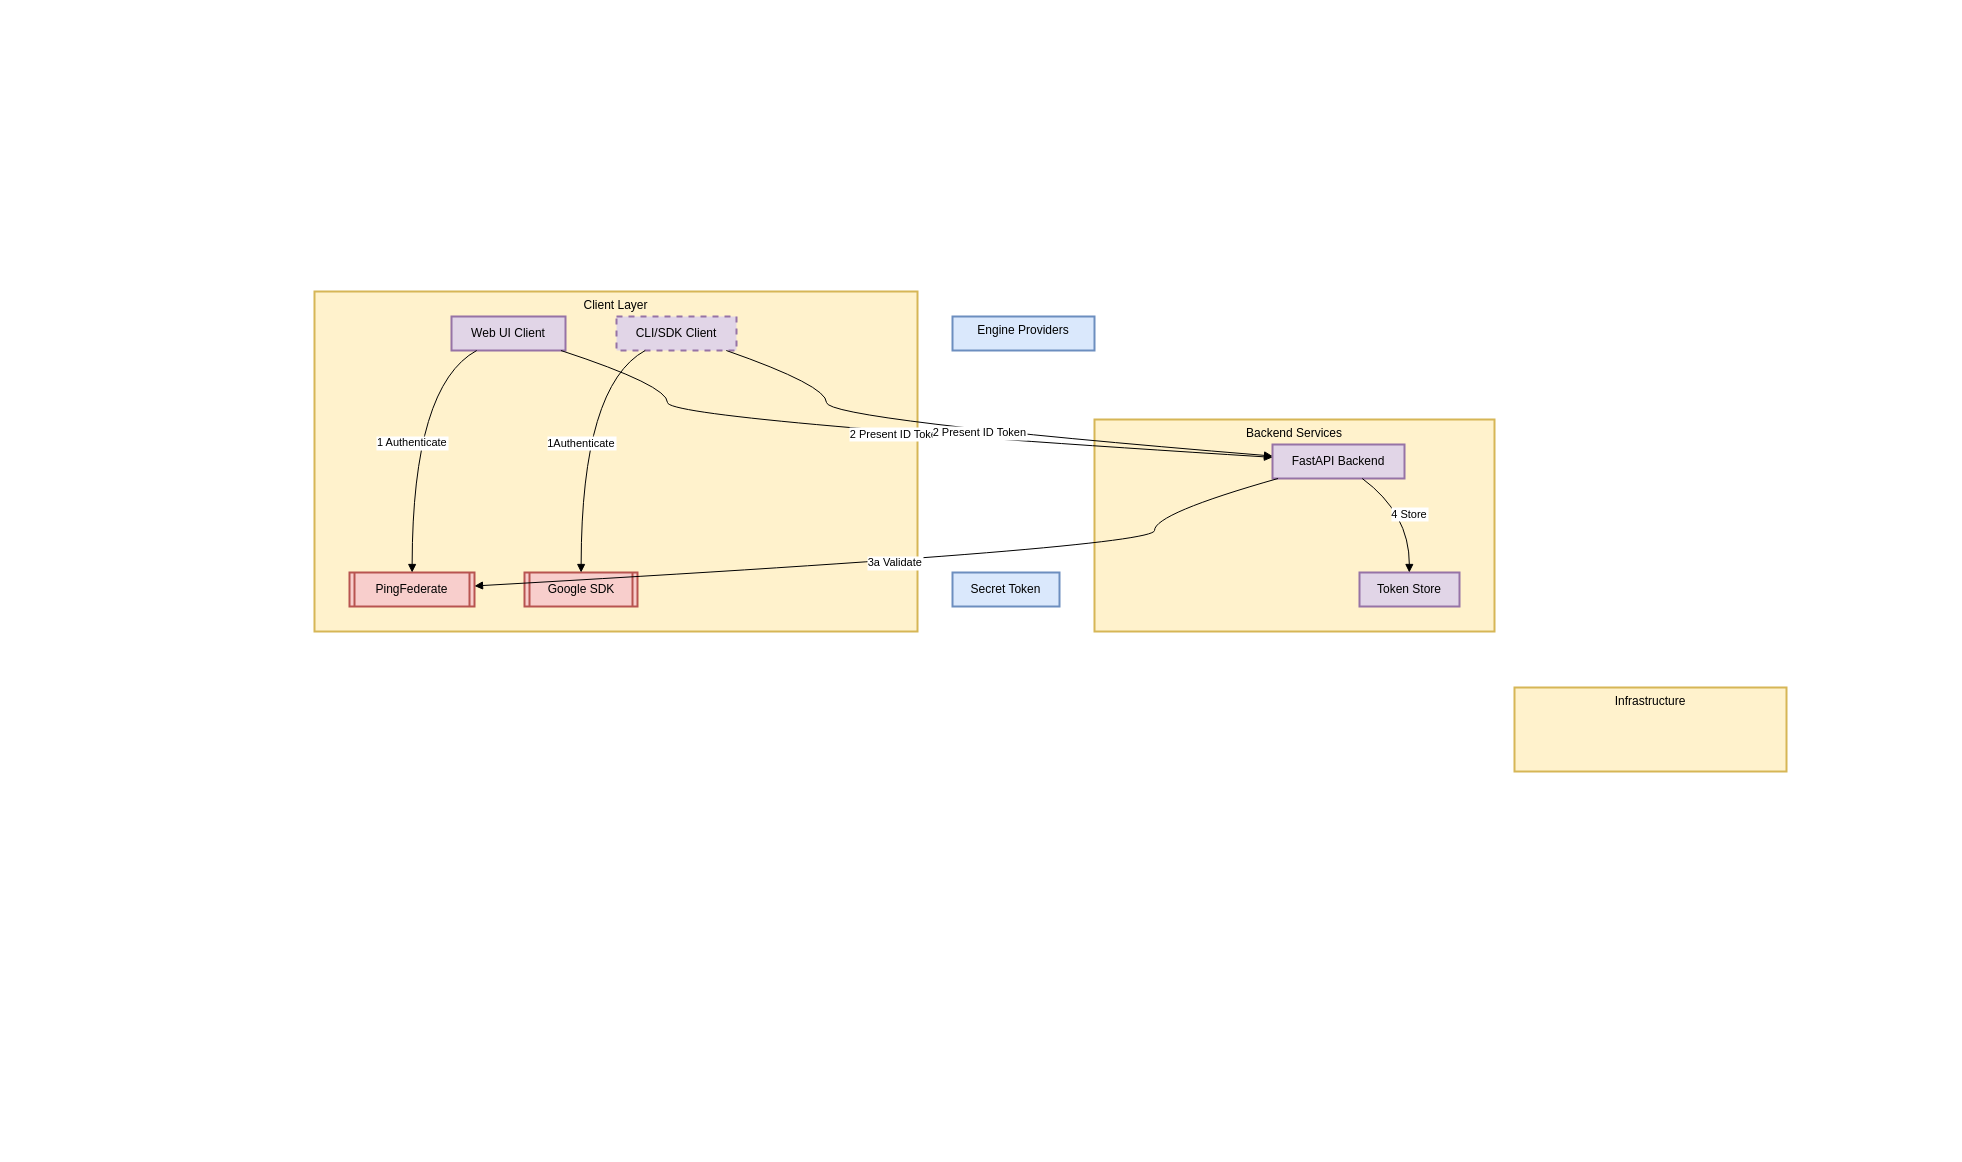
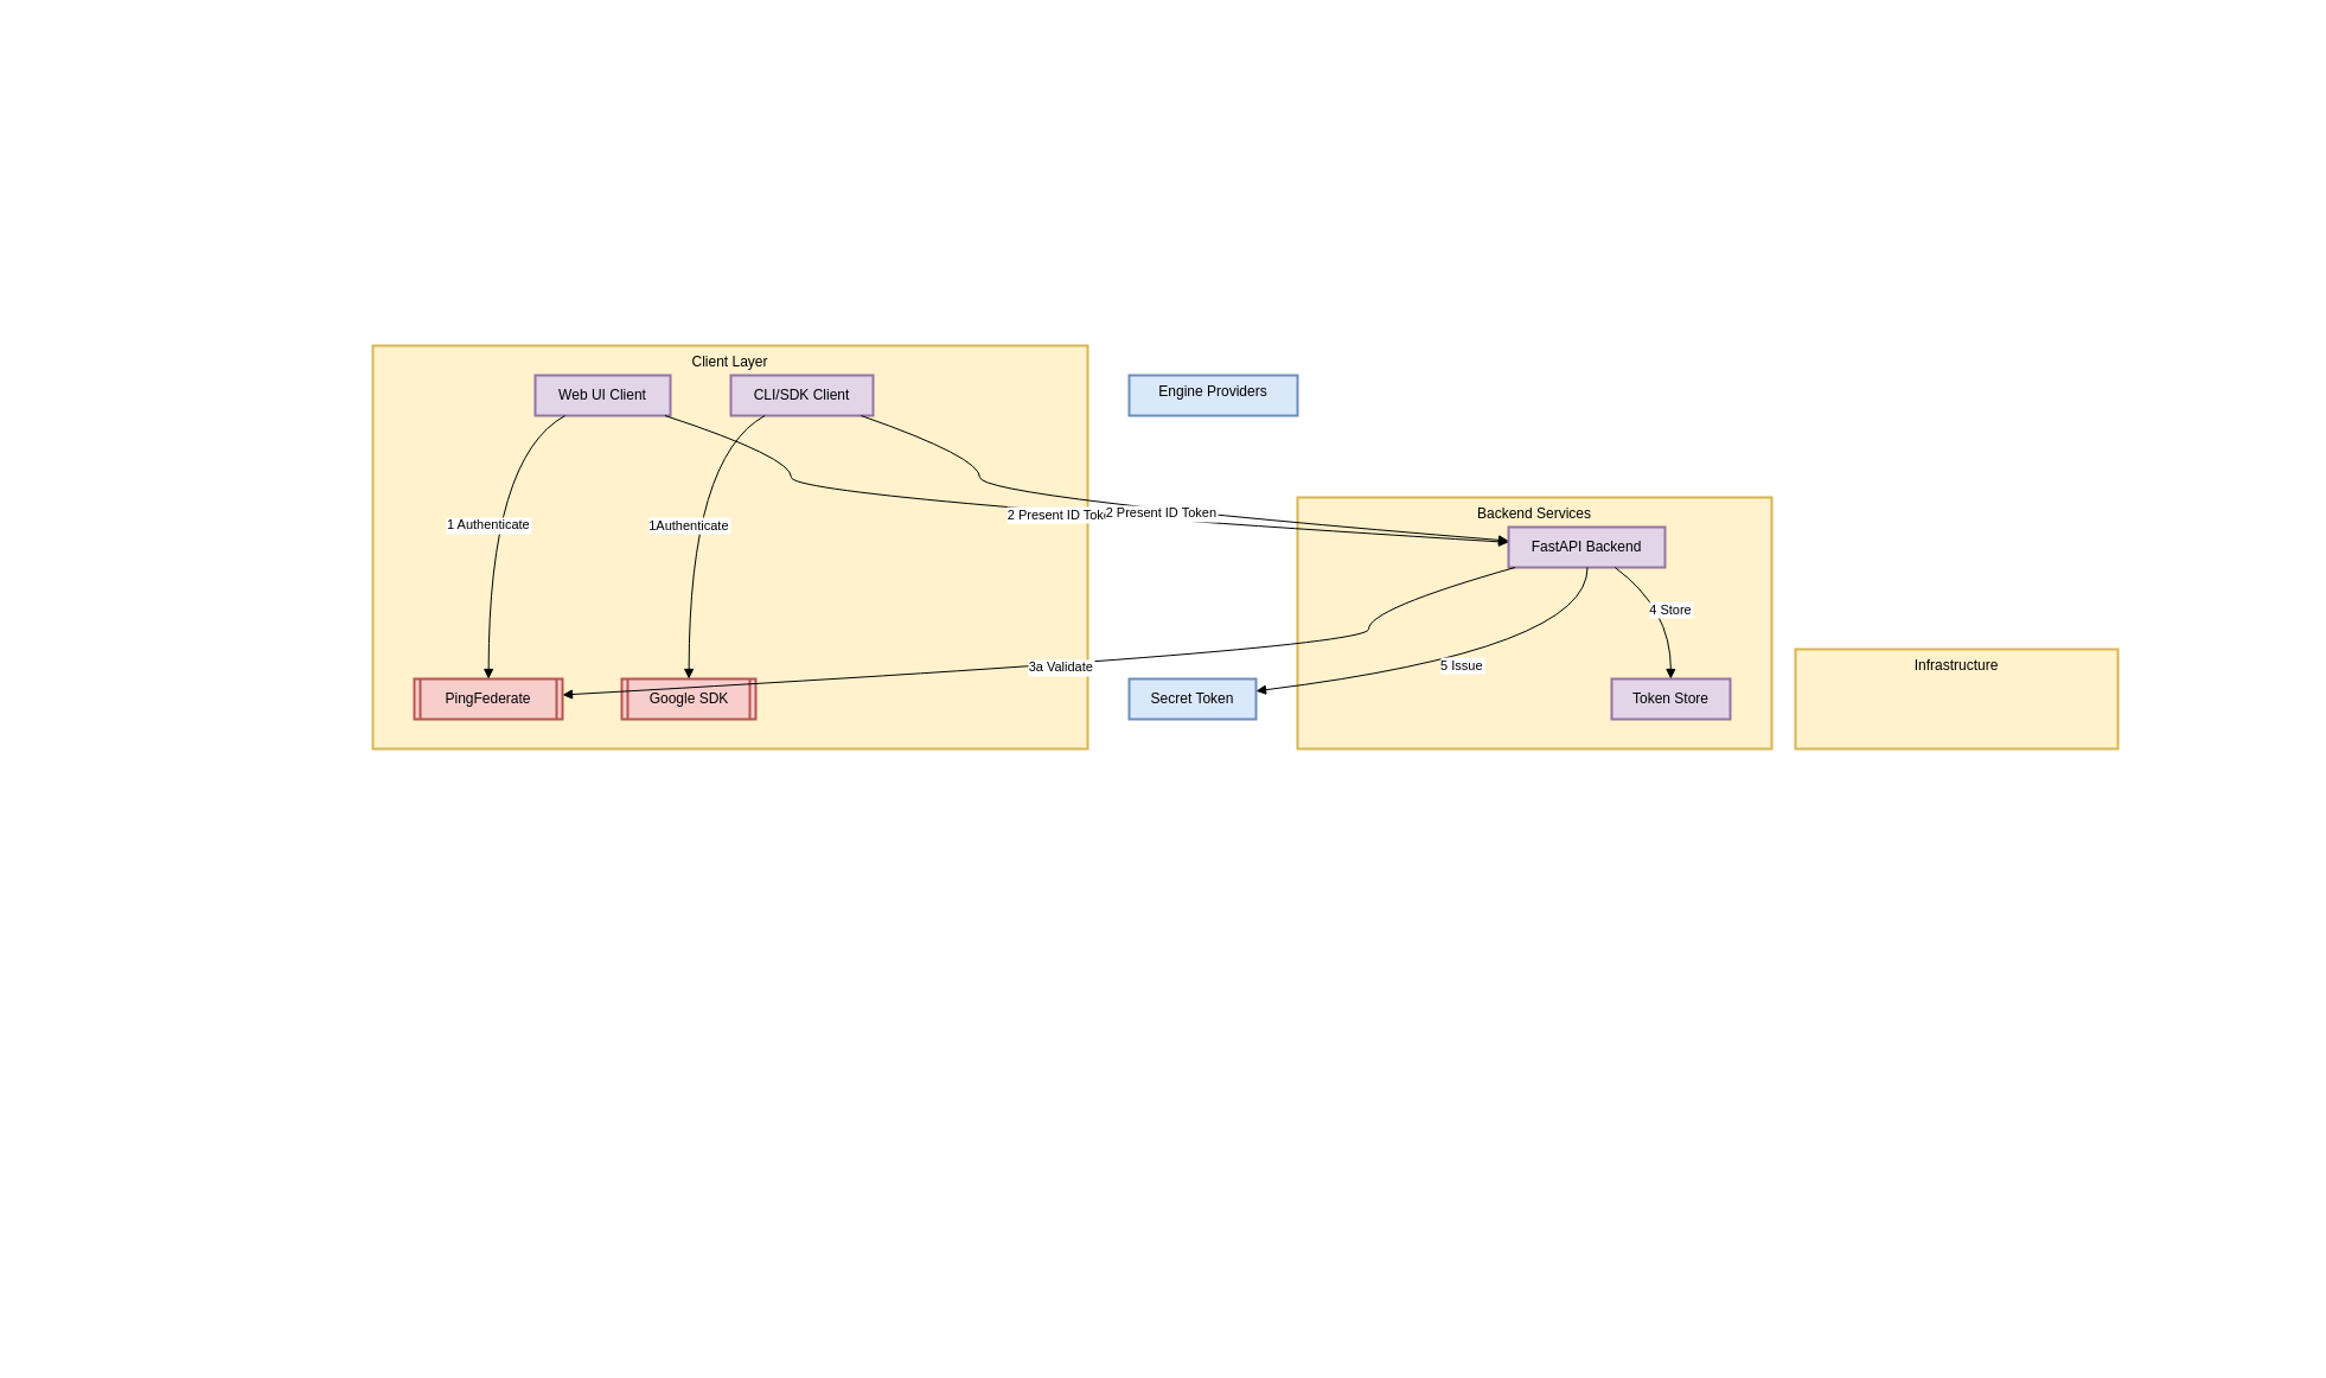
  <mxCell id="0" />
  <mxCell id="1" parent="0" />
  <mxCell id="2" value="" style="rounded=0;whiteSpace=wrap;html=1;strokeColor=none;" vertex="1" parent="1"><mxGeometry x="20" y="20" width="1920" height="1120" as="geometry" /></mxCell>
- <mxCell id="3" value="Infrastructure" style="whiteSpace=wrap;strokeWidth=2;verticalAlign=top;fillColor=#fff2cc;strokeColor=#d6b656;" vertex="1" parent="1"><mxGeometry x="1514" y="687" width="272" height="84" as="geometry" /></mxCell>
+ <mxCell id="3" value="Infrastructure" style="whiteSpace=wrap;strokeWidth=2;verticalAlign=top;fillColor=#fff2cc;strokeColor=#d6b656;" vertex="1" parent="1"><mxGeometry x="1514" y="547" width="272" height="84" as="geometry" /></mxCell>
  <mxCell id="4" value="Backend Services" style="whiteSpace=wrap;strokeWidth=2;verticalAlign=top;fillColor=#fff2cc;strokeColor=#d6b656;" vertex="1" parent="1"><mxGeometry x="1094" y="419" width="400" height="212" as="geometry" /></mxCell>
  <mxCell id="5" value="FastAPI Backend" style="whiteSpace=wrap;strokeWidth=2;fillColor=#e1d5e7;strokeColor=#9673a6;" vertex="1" parent="1"><mxGeometry x="1272" y="444" width="132" height="34" as="geometry" /></mxCell>
  <mxCell id="6" value="Token Store" style="whiteSpace=wrap;strokeWidth=2;fillColor=#e1d5e7;strokeColor=#9673a6;" vertex="1" parent="1"><mxGeometry x="1359" y="572" width="100" height="34" as="geometry" /></mxCell>
  <mxCell id="7" value="Client Layer" style="whiteSpace=wrap;strokeWidth=2;verticalAlign=top;fillColor=#fff2cc;strokeColor=#d6b656;" vertex="1" parent="1"><mxGeometry x="314" y="291" width="603" height="340" as="geometry" /></mxCell>
  <mxCell id="8" value="PingFederate" style="strokeWidth=2;shape=process;whiteSpace=wrap;size=0.04;fillColor=#f8cecc;strokeColor=#b85450;" vertex="1" parent="1"><mxGeometry x="349" y="572" width="125" height="34" as="geometry" /></mxCell>
  <mxCell id="9" value="Web UI Client" style="whiteSpace=wrap;strokeWidth=2;fillColor=#e1d5e7;strokeColor=#9673a6;" vertex="1" parent="1"><mxGeometry x="451" y="316" width="114" height="34" as="geometry" /></mxCell>
  <mxCell id="10" value="Google SDK" style="strokeWidth=2;shape=process;whiteSpace=wrap;size=0.04;fillColor=#f8cecc;strokeColor=#b85450;" vertex="1" parent="1"><mxGeometry x="524" y="572" width="113" height="34" as="geometry" /></mxCell>
- <mxCell id="11" value="CLI/SDK Client" style="whiteSpace=wrap;strokeWidth=2;fillColor=#e1d5e7;strokeColor=#9673a6;dashed=1;" vertex="1" parent="1"><mxGeometry x="616" y="316" width="120" height="34" as="geometry" /></mxCell>
+ <mxCell id="11" value="CLI/SDK Client" style="whiteSpace=wrap;strokeWidth=2;fillColor=#e1d5e7;strokeColor=#9673a6;" vertex="1" parent="1"><mxGeometry x="616" y="316" width="120" height="34" as="geometry" /></mxCell>
  <mxCell id="12" value="Secret Token" style="whiteSpace=wrap;strokeWidth=2;fillColor=#dae8fc;strokeColor=#6c8ebf;" vertex="1" parent="1"><mxGeometry x="952" y="572" width="107" height="34" as="geometry" /></mxCell>
  <mxCell id="13" value="Engine Providers" style="whiteSpace=wrap;strokeWidth=2;verticalAlign=top;fillColor=#dae8fc;strokeColor=#6c8ebf;" vertex="1" parent="1"><mxGeometry x="952" y="316" width="142" height="34" as="geometry" /></mxCell>
  <mxCell id="14" value="1 Authenticate" style="curved=1;startArrow=none;endArrow=block;exitX=0.221;exitY=1;entryX=0.501;entryY=0;rounded=0;" edge="1" parent="1" source="9" target="8"><mxGeometry relative="1" as="geometry"><Array as="points"><mxPoint x="412" y="385" /></Array></mxGeometry></mxCell>
  <mxCell id="15" value="1Authenticate" style="curved=1;startArrow=none;endArrow=block;exitX=0.239;exitY=1;entryX=0.501;entryY=0;rounded=0;" edge="1" parent="1" source="11" target="10"><mxGeometry relative="1" as="geometry"><Array as="points"><mxPoint x="581" y="385" /></Array></mxGeometry></mxCell>
  <mxCell id="16" value="2 Present ID Token" style="curved=1;startArrow=none;endArrow=block;exitX=0.96;exitY=1;entryX=0.004;entryY=0.379;rounded=0;" edge="1" parent="1" source="9" target="5"><mxGeometry relative="1" as="geometry"><Array as="points"><mxPoint x="667" y="385" /><mxPoint x="667" y="419" /></Array></mxGeometry></mxCell>
  <mxCell id="17" value="2 Present ID Token" style="curved=1;startArrow=none;endArrow=block;exitX=0.915;exitY=1;entryX=0.004;entryY=0.341;rounded=0;" edge="1" parent="1" source="11" target="5"><mxGeometry relative="1" as="geometry"><Array as="points"><mxPoint x="826" y="385" /><mxPoint x="826" y="419" /></Array></mxGeometry></mxCell>
  <mxCell id="18" value="3a Validate" style="curved=1;startArrow=none;endArrow=block;exitX=0.042;exitY=1;entryX=1.002;entryY=0.396;rounded=0;" edge="1" parent="1" source="5" target="8"><mxGeometry relative="1" as="geometry"><Array as="points"><mxPoint x="1154" y="513" /><mxPoint x="1154" y="547" /></Array></mxGeometry></mxCell>
  <mxCell id="19" value="4 Store" style="curved=1;startArrow=none;endArrow=block;exitX=0.68;exitY=1;entryX=0.498;entryY=0;rounded=0;" edge="1" parent="1" source="5" target="6"><mxGeometry relative="1" as="geometry"><Array as="points"><mxPoint x="1409" y="513" /></Array></mxGeometry></mxCell>
+ <mxCell id="20" value="5 Issue" style="curved=1;startArrow=none;endArrow=block;exitX=0.504;exitY=1;entryX=0.997;entryY=0.302;rounded=0;" edge="1" parent="1" source="5" target="12"><mxGeometry relative="1" as="geometry"><Array as="points"><mxPoint x="1339" y="547" /></Array></mxGeometry></mxCell>
